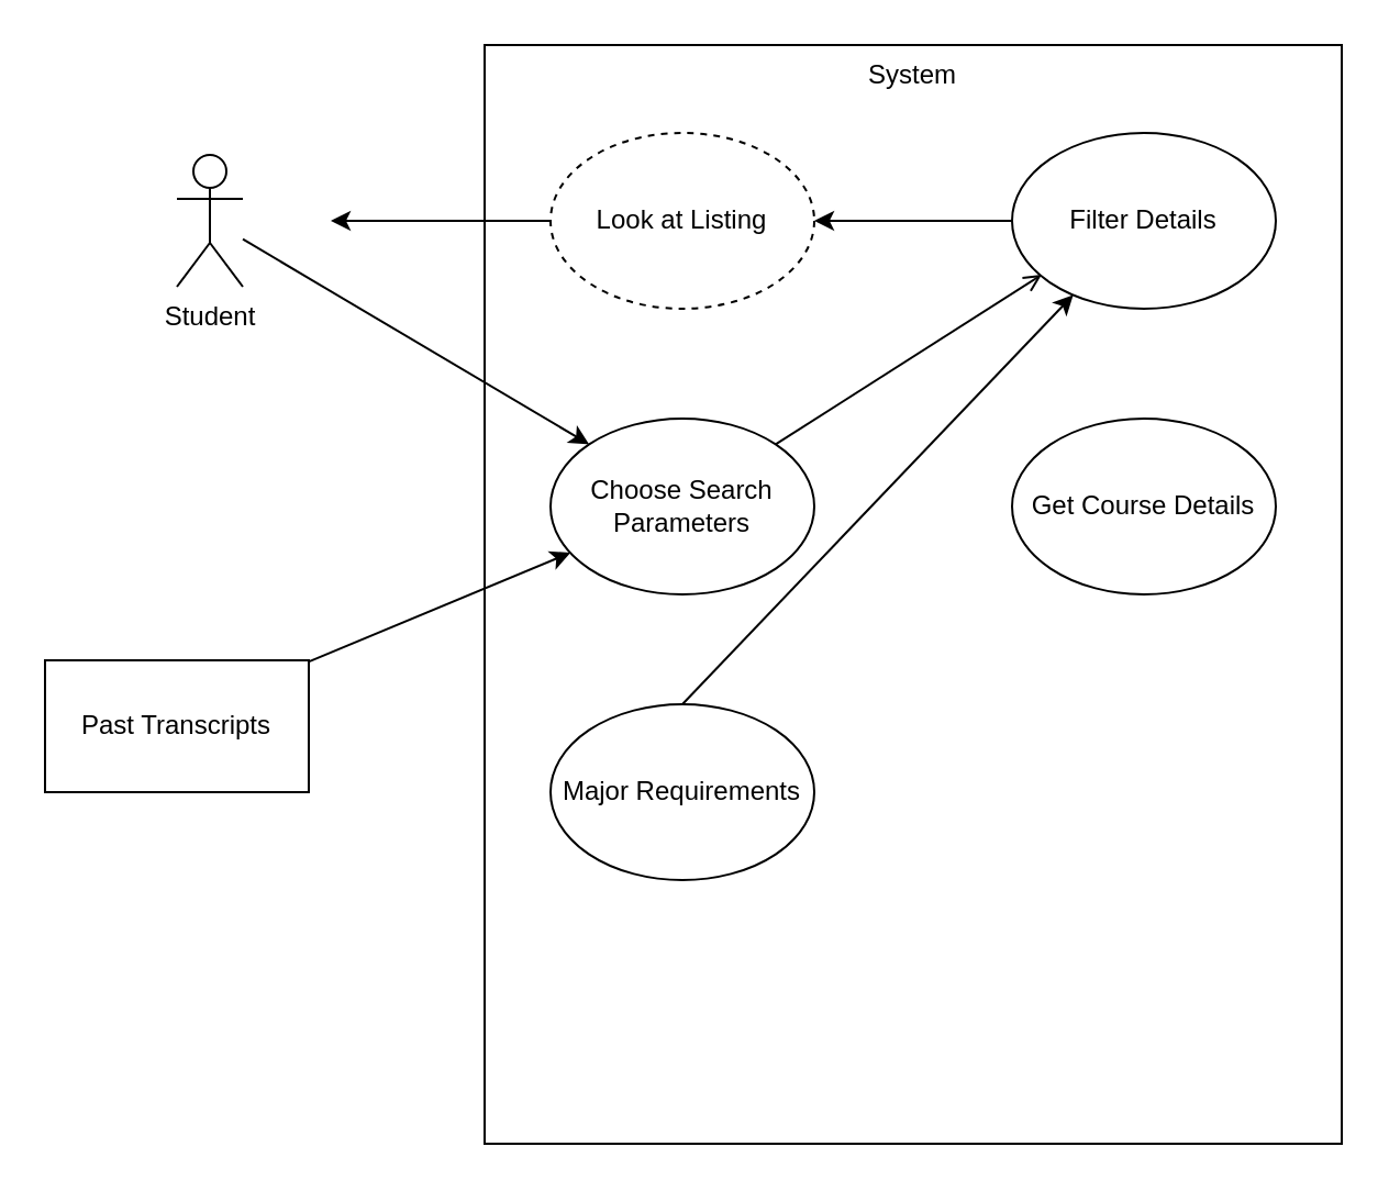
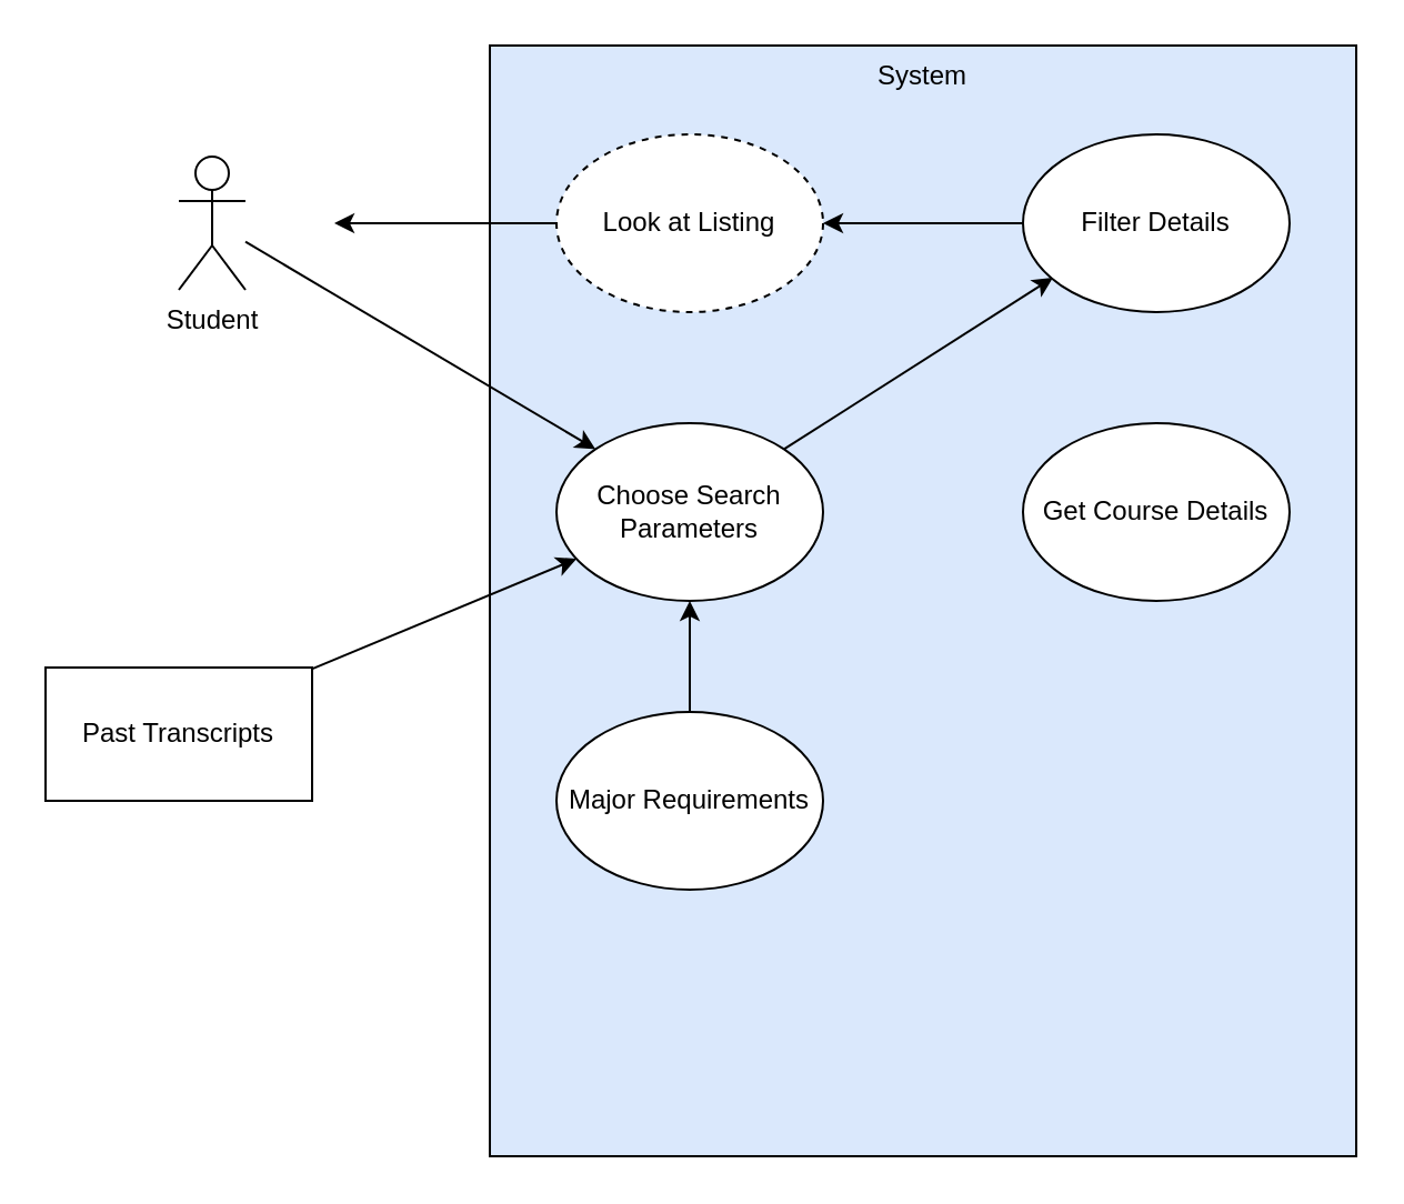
  <mxCell id="0" />
  <mxCell id="1" parent="0" />
- <mxCell id="2" value="System" style="rounded=0;whiteSpace=wrap;html=1;align=center;verticalAlign=top;" parent="1" vertex="1"><mxGeometry x="220" y="20" width="390" height="500" as="geometry" /></mxCell>
+ <mxCell id="2" value="System" style="rounded=0;whiteSpace=wrap;html=1;align=center;verticalAlign=top;fillColor=#dae8fc;" parent="1" vertex="1"><mxGeometry x="220" y="20" width="390" height="500" as="geometry" /></mxCell>
  <mxCell id="3" value="Student" style="shape=umlActor;verticalLabelPosition=bottom;verticalAlign=top;html=1;outlineConnect=0;" parent="1" vertex="1"><mxGeometry x="80" y="70" width="30" height="60" as="geometry" /></mxCell>
  <mxCell id="4" value="Look at Listing" style="ellipse;whiteSpace=wrap;html=1;dashed=1;" parent="1" vertex="1"><mxGeometry x="250" y="60" width="120" height="80" as="geometry" /></mxCell>
  <mxCell id="5" value="Filter Details" style="ellipse;whiteSpace=wrap;html=1;" parent="1" vertex="1"><mxGeometry x="460" y="60" width="120" height="80" as="geometry" /></mxCell>
  <mxCell id="6" value="Choose Search Parameters" style="ellipse;whiteSpace=wrap;html=1;" parent="1" vertex="1"><mxGeometry x="250" y="190" width="120" height="80" as="geometry" /></mxCell>
  <mxCell id="7" value="Get Course Details" style="ellipse;whiteSpace=wrap;html=1;" parent="1" vertex="1"><mxGeometry x="460" y="190" width="120" height="80" as="geometry" /></mxCell>
- <mxCell id="8" value="" style="endArrow=open;html=1;rounded=0;exitX=1;exitY=0;exitDx=0;exitDy=0;entryX=0.112;entryY=0.807;entryDx=0;entryDy=0;entryPerimeter=0;" parent="1" source="6" target="5" edge="1"><mxGeometry width="50" height="50" relative="1" as="geometry"><mxPoint x="380" y="310" as="sourcePoint" /><mxPoint x="420" y="110" as="targetPoint" /></mxGeometry></mxCell>
+ <mxCell id="8" value="" style="endArrow=classic;html=1;rounded=0;exitX=1;exitY=0;exitDx=0;exitDy=0;entryX=0.112;entryY=0.807;entryDx=0;entryDy=0;entryPerimeter=0;" parent="1" source="6" target="5" edge="1"><mxGeometry width="50" height="50" relative="1" as="geometry"><mxPoint x="380" y="310" as="sourcePoint" /><mxPoint x="420" y="110" as="targetPoint" /></mxGeometry></mxCell>
  <mxCell id="9" value="" style="endArrow=classic;html=1;rounded=0;exitX=1;exitY=0;exitDx=0;exitDy=0;" parent="1" target="6" edge="1"><mxGeometry x="0.068" y="-2" width="50" height="50" relative="1" as="geometry"><mxPoint x="137.426" y="301.716" as="sourcePoint" /><mxPoint x="430" y="260" as="targetPoint" /><mxPoint as="offset" /></mxGeometry></mxCell>
  <mxCell id="10" value="" style="endArrow=classic;html=1;rounded=0;entryX=0;entryY=0;entryDx=0;entryDy=0;" parent="1" target="6" edge="1"><mxGeometry width="50" height="50" relative="1" as="geometry"><mxPoint x="110" y="108.357" as="sourcePoint" /><mxPoint x="277.574" y="201.716" as="targetPoint" /></mxGeometry></mxCell>
  <mxCell id="11" value="" style="endArrow=classic;html=1;rounded=0;exitX=0;exitY=0.5;exitDx=0;exitDy=0;" parent="1" source="4" edge="1"><mxGeometry width="50" height="50" relative="1" as="geometry"><mxPoint x="380" y="310" as="sourcePoint" /><mxPoint x="150" y="100" as="targetPoint" /></mxGeometry></mxCell>
  <mxCell id="12" value="" style="endArrow=classic;html=1;rounded=0;exitX=0.615;exitY=0.16;exitDx=0;exitDy=0;exitPerimeter=0;entryX=1;entryY=0.5;entryDx=0;entryDy=0;" parent="1" target="4" edge="1"><mxGeometry width="50" height="50" relative="1" as="geometry"><mxPoint x="459.85" y="100" as="sourcePoint" /><mxPoint x="380" y="100" as="targetPoint" /><Array as="points"><mxPoint x="420" y="100" /></Array></mxGeometry></mxCell>
  <mxCell id="13" value="Major Requirements" style="ellipse;whiteSpace=wrap;html=1;" parent="1" vertex="1"><mxGeometry x="250" y="320" width="120" height="80" as="geometry" /></mxCell>
- <mxCell id="14" value="" style="endArrow=classic;html=1;rounded=0;exitX=0.5;exitY=0;exitDx=0;exitDy=0;" parent="1" source="13" target="5" edge="1"><mxGeometry width="50" height="50" relative="1" as="geometry"><mxPoint x="380" y="310" as="sourcePoint" /><mxPoint x="430" y="260" as="targetPoint" /></mxGeometry></mxCell>
+ <mxCell id="14" value="" style="endArrow=classic;html=1;rounded=0;exitX=0.5;exitY=0;exitDx=0;exitDy=0;entryX=0.5;entryY=1;entryDx=0;entryDy=0;" parent="1" source="13" target="6" edge="1"><mxGeometry width="50" height="50" relative="1" as="geometry"><mxPoint x="380" y="310" as="sourcePoint" /><mxPoint x="430" y="260" as="targetPoint" /></mxGeometry></mxCell>
  <mxCell id="15" value="Past Transcripts" style="rounded=0;whiteSpace=wrap;html=1;" vertex="1" parent="1"><mxGeometry x="20" y="300" width="120" height="60" as="geometry" /></mxCell>
